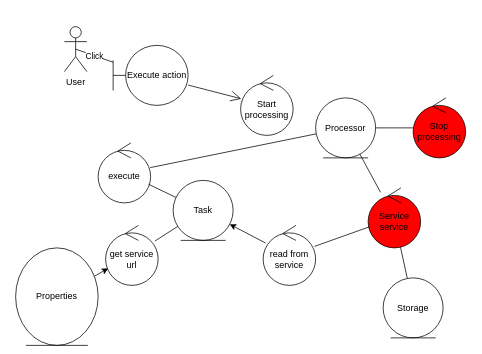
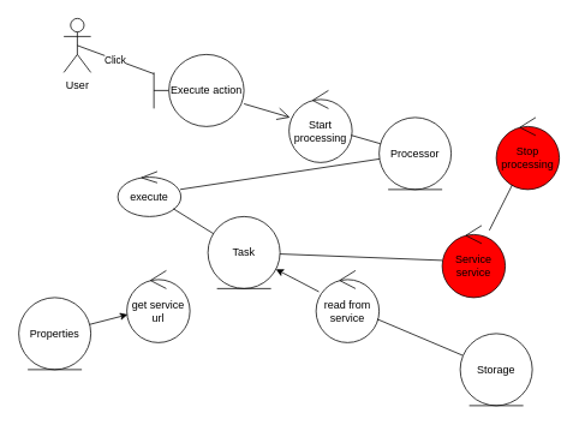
  <mxCell id="0" />
  <mxCell id="1" parent="0" />
- <mxCell id="2" value="User" style="shape=umlActor;verticalLabelPosition=bottom;labelBackgroundColor=#ffffff;verticalAlign=top;html=1;" vertex="1" parent="1"><mxGeometry x="85" y="35" width="30" height="60" as="geometry" /></mxCell>
- <mxCell id="3" value="Execute action" style="shape=umlBoundary;whiteSpace=wrap;html=1;labelBackgroundColor=none;fillColor=#FFFFFF;" vertex="1" parent="1"><mxGeometry x="150" y="60" width="100" height="80" as="geometry" /></mxCell>
+ <mxCell id="2" value="User" style="shape=umlActor;verticalLabelPosition=bottom;labelBackgroundColor=#ffffff;verticalAlign=top;html=1;" vertex="1" parent="1"><mxGeometry x="70" y="20" width="30" height="60" as="geometry" /></mxCell>
+ <mxCell id="3" value="Execute action" style="shape=umlBoundary;whiteSpace=wrap;html=1;labelBackgroundColor=none;fillColor=#FFFFFF;" vertex="1" parent="1"><mxGeometry x="170" y="60" width="100" height="80" as="geometry" /></mxCell>
  <mxCell id="4" value="Click" style="endArrow=none;html=1;exitX=0.5;exitY=0.5;exitDx=0;exitDy=0;exitPerimeter=0;" edge="1" parent="1" source="2" target="3"><mxGeometry relative="1" as="geometry"><mxPoint x="185" y="50" as="sourcePoint" /><mxPoint x="330" y="102.051" as="targetPoint" /></mxGeometry></mxCell>
  <mxCell id="5" value="&lt;div&gt;Processor&lt;/div&gt;" style="ellipse;shape=umlEntity;whiteSpace=wrap;html=1;labelBackgroundColor=none;fillColor=#FFFFFF;" vertex="1" parent="1"><mxGeometry x="420" y="130" width="80" height="80" as="geometry" /></mxCell>
  <mxCell id="6" value="" style="endArrow=open;html=1;startArrow=none;startFill=0;endFill=0;endSize=12;" edge="1" parent="1" source="3" target="7"><mxGeometry relative="1" as="geometry"><mxPoint x="185" y="50" as="sourcePoint" /><mxPoint x="292.503" y="195.252" as="targetPoint" /></mxGeometry></mxCell>
  <mxCell id="7" value="Start processing" style="ellipse;shape=umlControl;whiteSpace=wrap;html=1;" vertex="1" parent="1"><mxGeometry x="320" y="100" width="70" height="80" as="geometry" /></mxCell>
- <mxCell id="8" value="" style="endArrow=none;html=1;" edge="1" parent="1" source="5" target="21"><mxGeometry relative="1" as="geometry"><mxPoint x="345.654" y="-178.2" as="sourcePoint" /><mxPoint x="305" y="-147.5" as="targetPoint" /></mxGeometry></mxCell>
+ <mxCell id="8" value="" style="endArrow=none;html=1;" edge="1" parent="1" source="5" target="7"><mxGeometry relative="1" as="geometry"><mxPoint x="345.654" y="-178.2" as="sourcePoint" /><mxPoint x="305" y="-147.5" as="targetPoint" /></mxGeometry></mxCell>
  <mxCell id="9" value="Task" style="ellipse;shape=umlEntity;whiteSpace=wrap;html=1;labelBackgroundColor=none;fillColor=#FFFFFF;" vertex="1" parent="1"><mxGeometry x="230" y="240" width="80" height="80" as="geometry" /></mxCell>
- <mxCell id="10" value="execute" style="ellipse;shape=umlControl;whiteSpace=wrap;html=1;" vertex="1" parent="1"><mxGeometry x="130" y="190" width="70" height="80" as="geometry" /></mxCell>
+ <mxCell id="10" value="execute" style="ellipse;shape=umlControl;whiteSpace=wrap;html=1;" vertex="1" parent="1"><mxGeometry x="130" y="190" width="70" height="50" as="geometry" /></mxCell>
  <mxCell id="11" value="" style="endArrow=none;html=1;" edge="1" parent="1" source="10" target="5"><mxGeometry width="50" height="50" relative="1" as="geometry"><mxPoint x="388.609" y="290.672" as="sourcePoint" /><mxPoint x="381.549" y="249.294" as="targetPoint" /></mxGeometry></mxCell>
  <mxCell id="12" value="" style="endArrow=none;html=1;" edge="1" parent="1" source="10" target="9"><mxGeometry width="50" height="50" relative="1" as="geometry"><mxPoint x="436.886" y="318.785" as="sourcePoint" /><mxPoint x="476.879" y="262.641" as="targetPoint" /></mxGeometry></mxCell>
  <mxCell id="13" value="read from service" style="ellipse;shape=umlControl;whiteSpace=wrap;html=1;" vertex="1" parent="1"><mxGeometry x="350" y="300" width="70" height="80" as="geometry" /></mxCell>
  <mxCell id="14" value="" style="endArrow=classic;html=1;" edge="1" parent="1" source="13" target="9"><mxGeometry relative="1" as="geometry"><mxPoint x="286.603" y="602.81" as="sourcePoint" /><mxPoint x="494.884" y="489.154" as="targetPoint" /></mxGeometry></mxCell>
- <mxCell id="15" value="" style="endArrow=none;html=1;" edge="1" parent="1" source="16" target="21"><mxGeometry relative="1" as="geometry"><mxPoint x="475.444" y="313.071" as="sourcePoint" /><mxPoint x="560.265" y="496.155" as="targetPoint" /></mxGeometry></mxCell>
+ <mxCell id="15" value="" style="endArrow=none;html=1;" edge="1" parent="1" source="16" target="13"><mxGeometry relative="1" as="geometry"><mxPoint x="475.444" y="313.071" as="sourcePoint" /><mxPoint x="560.265" y="496.155" as="targetPoint" /></mxGeometry></mxCell>
  <mxCell id="16" value="&lt;div&gt;Storage&lt;/div&gt;" style="ellipse;shape=umlEntity;whiteSpace=wrap;html=1;labelBackgroundColor=none;fillColor=#FFFFFF;" vertex="1" parent="1"><mxGeometry x="510" y="370" width="80" height="80" as="geometry" /></mxCell>
- <mxCell id="17" value="Properties" style="ellipse;shape=umlEntity;whiteSpace=wrap;html=1;labelBackgroundColor=none;fillColor=#FFFFFF;" vertex="1" parent="1"><mxGeometry x="20" y="330" width="110" height="130" as="geometry" /></mxCell>
+ <mxCell id="17" value="Properties" style="ellipse;shape=umlEntity;whiteSpace=wrap;html=1;labelBackgroundColor=none;fillColor=#FFFFFF;" vertex="1" parent="1"><mxGeometry x="20" y="330" width="80" height="80" as="geometry" /></mxCell>
  <mxCell id="18" value="get service url" style="ellipse;shape=umlControl;whiteSpace=wrap;html=1;" vertex="1" parent="1"><mxGeometry x="140" y="300" width="70" height="80" as="geometry" /></mxCell>
  <mxCell id="19" value="" style="endArrow=classic;html=1;" edge="1" parent="1" source="17" target="18"><mxGeometry width="50" height="50" relative="1" as="geometry"><mxPoint x="207.364" y="255.23" as="sourcePoint" /><mxPoint x="243.886" y="272.803" as="targetPoint" /></mxGeometry></mxCell>
- <mxCell id="20" value="" style="endArrow=none;html=1;" edge="1" parent="1" source="18" target="9"><mxGeometry width="50" height="50" relative="1" as="geometry"><mxPoint x="207.364" y="255.23" as="sourcePoint" /><mxPoint x="243.886" y="272.803" as="targetPoint" /></mxGeometry></mxCell>
  <mxCell id="21" value="Service service" style="ellipse;shape=umlControl;whiteSpace=wrap;html=1;fillColor=#FF0000;" vertex="1" parent="1"><mxGeometry x="490" y="250" width="70" height="80" as="geometry" /></mxCell>
- <mxCell id="22" value="" style="endArrow=none;html=1;" edge="1" parent="1" source="21" target="13"><mxGeometry relative="1" as="geometry"><mxPoint x="510.081" y="377.46" as="sourcePoint" /><mxPoint x="439.936" y="372.409" as="targetPoint" /></mxGeometry></mxCell>
+ <mxCell id="22" value="" style="endArrow=none;html=1;" edge="1" parent="1" source="21" target="9"><mxGeometry relative="1" as="geometry"><mxPoint x="510.081" y="377.46" as="sourcePoint" /><mxPoint x="439.936" y="372.409" as="targetPoint" /></mxGeometry></mxCell>
  <mxCell id="23" value="Stop processing" style="ellipse;shape=umlControl;whiteSpace=wrap;html=1;fillColor=#FF0000;" vertex="1" parent="1"><mxGeometry x="550" y="130" width="70" height="80" as="geometry" /></mxCell>
- <mxCell id="25" value="" style="endArrow=none;html=1;" edge="1" parent="1" source="23" target="5"><mxGeometry relative="1" as="geometry"><mxPoint x="578.66" y="196.34" as="sourcePoint" /><mxPoint x="521.34" y="253.66" as="targetPoint" /></mxGeometry></mxCell>
+ <mxCell id="24" value="" style="endArrow=none;html=1;" edge="1" parent="1" source="23" target="21"><mxGeometry relative="1" as="geometry"><mxPoint x="468.66" y="306.34" as="sourcePoint" /><mxPoint x="500" y="270" as="targetPoint" /></mxGeometry></mxCell>
